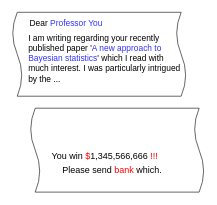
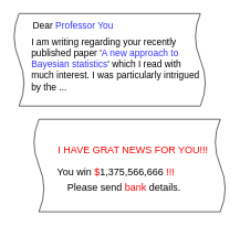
  <mxCell id="0" />
  <mxCell id="1" parent="0" />
  <mxCell id="2" value="&lt;br&gt;" style="shape=tape;whiteSpace=wrap;html=1;direction=south;size=0.057;align=left;" vertex="1" parent="1"><mxGeometry x="20" y="20" width="290" height="140" as="geometry" /></mxCell>
  <mxCell id="3" value="&lt;font color=&quot;#000000&quot;&gt;Dear&lt;/font&gt; Professor You" style="text;html=1;strokeColor=none;fillColor=none;align=center;verticalAlign=middle;whiteSpace=wrap;rounded=0;fontColor=#3333FF;fontSize=14;" vertex="1" parent="1"><mxGeometry x="40" y="29" width="140" height="20" as="geometry" /></mxCell>
  <mxCell id="4" value="I am writing regarding your recently published paper '&lt;font color=&quot;#3333ff&quot; style=&quot;font-size: 14px&quot;&gt;A new approach to Bayesian statistics&lt;/font&gt;' which I read with much interest. I was particularly intrigued by the ..." style="text;html=1;strokeColor=none;fillColor=none;align=left;verticalAlign=middle;whiteSpace=wrap;rounded=0;fontSize=14;" vertex="1" parent="1"><mxGeometry x="45" y="87" width="260" height="20" as="geometry" /></mxCell>
  <mxCell id="5" value="" style="shape=tape;whiteSpace=wrap;html=1;direction=south;size=0.057;" vertex="1" parent="1"><mxGeometry x="50" y="180" width="290" height="140" as="geometry" /></mxCell>
- <mxCell id="7" value="You win &lt;font color=&quot;#ff0000&quot; style=&quot;font-size: 15px;&quot;&gt;$&lt;/font&gt;1,345,566,666 &lt;font color=&quot;#ff0000&quot; style=&quot;font-size: 15px;&quot;&gt;!!!&lt;/font&gt;" style="text;html=1;strokeColor=none;fillColor=none;align=center;verticalAlign=middle;whiteSpace=wrap;rounded=0;fontSize=15;" vertex="1" parent="1"><mxGeometry x="77.5" y="239" width="192.5" height="40" as="geometry" /></mxCell>
- <mxCell id="8" value="Please send &lt;font color=&quot;#ff0000&quot; style=&quot;font-size: 15px;&quot;&gt;bank&lt;/font&gt; which." style="text;html=1;strokeColor=none;fillColor=none;align=center;verticalAlign=middle;whiteSpace=wrap;rounded=0;fontSize=15;" vertex="1" parent="1"><mxGeometry x="92.5" y="266" width="187.5" height="34" as="geometry" /></mxCell>
+ <mxCell id="6" value="I HAVE GRAT NEWS FOR YOU!!!" style="text;html=1;strokeColor=none;fillColor=none;align=center;verticalAlign=middle;whiteSpace=wrap;rounded=0;fontColor=#FF0000;fontSize=15;" vertex="1" parent="1"><mxGeometry x="78.5" y="216" width="242.5" height="20" as="geometry" /></mxCell>
+ <mxCell id="7" value="You win &lt;font color=&quot;#ff0000&quot; style=&quot;font-size: 15px;&quot;&gt;$&lt;/font&gt;1,375,566,666 &lt;font color=&quot;#ff0000&quot; style=&quot;font-size: 15px;&quot;&gt;!!!&lt;/font&gt;" style="text;html=1;strokeColor=none;fillColor=none;align=center;verticalAlign=middle;whiteSpace=wrap;rounded=0;fontSize=15;" vertex="1" parent="1"><mxGeometry x="77.5" y="239" width="192.5" height="40" as="geometry" /></mxCell>
+ <mxCell id="8" value="Please send &lt;font color=&quot;#ff0000&quot; style=&quot;font-size: 15px;&quot;&gt;bank&lt;/font&gt; details." style="text;html=1;strokeColor=none;fillColor=none;align=center;verticalAlign=middle;whiteSpace=wrap;rounded=0;fontSize=15;" vertex="1" parent="1"><mxGeometry x="92.5" y="266" width="187.5" height="34" as="geometry" /></mxCell>
